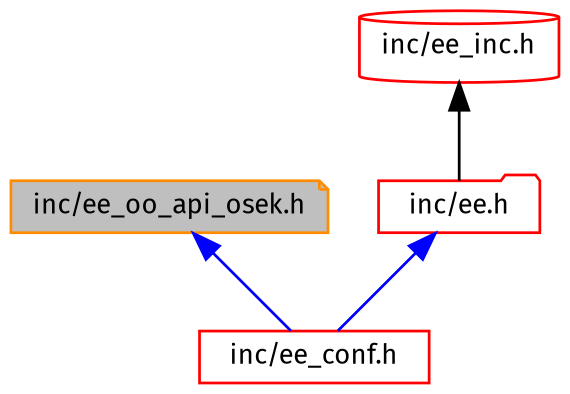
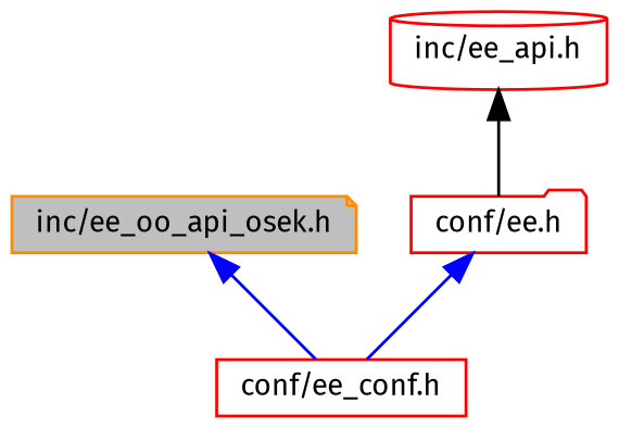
  digraph {
    fontname="Fira Sans"
    node [color=red fillcolor=white fontname="Fira Sans" fontsize=10 style=filled]
    edge [color=blue dir=back fontname="Fira Sans" fontsize=10 labelfontname=Helvetica labelfontsize=10 style=solid]
    n1 [color=darkorange fillcolor=grey75 fontcolor=black height=0.2 label="inc/ee_oo_api_osek.h" shape=note width=0.4]
-   n2 [height=0.2 label="inc/ee_conf.h" shape=box width=0.4]
-   n3 [height=0.2 label="inc/ee_inc.h" shape=cylinder width=0.4]
-   n4 [height=0.2 label="inc/ee.h" shape=folder width=0.4]
+   n2 [height=0.2 label="conf/ee_conf.h" shape=box width=0.4]
+   n3 [height=0.2 label="inc/ee_api.h" shape=cylinder width=0.4]
+   n4 [height=0.2 label="conf/ee.h" shape=folder width=0.4]
    n1 -> n2
    n3 -> n4 [color=black]
    n4 -> n2
  }
